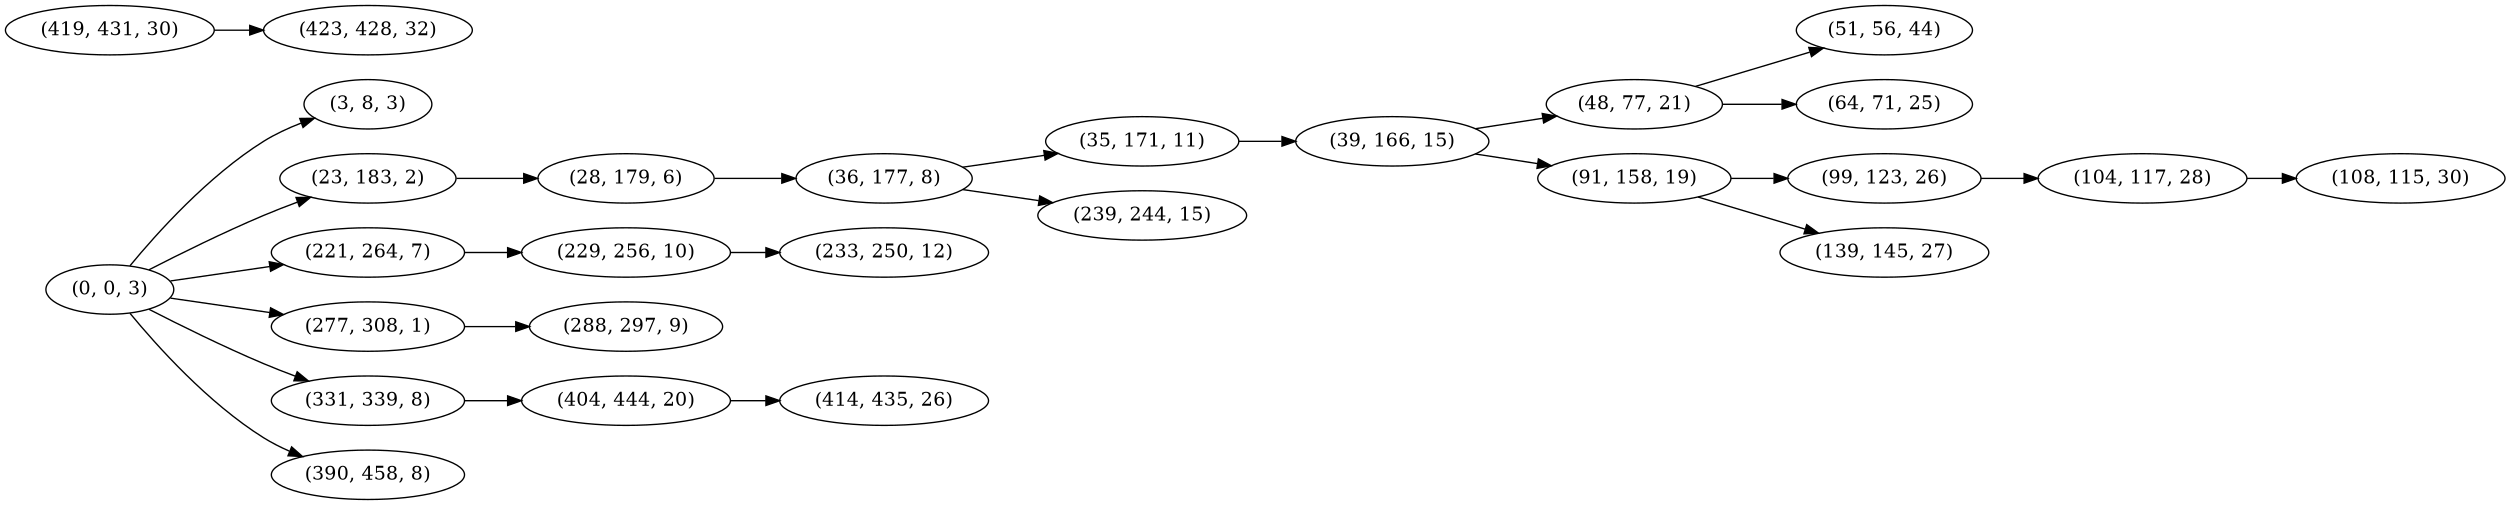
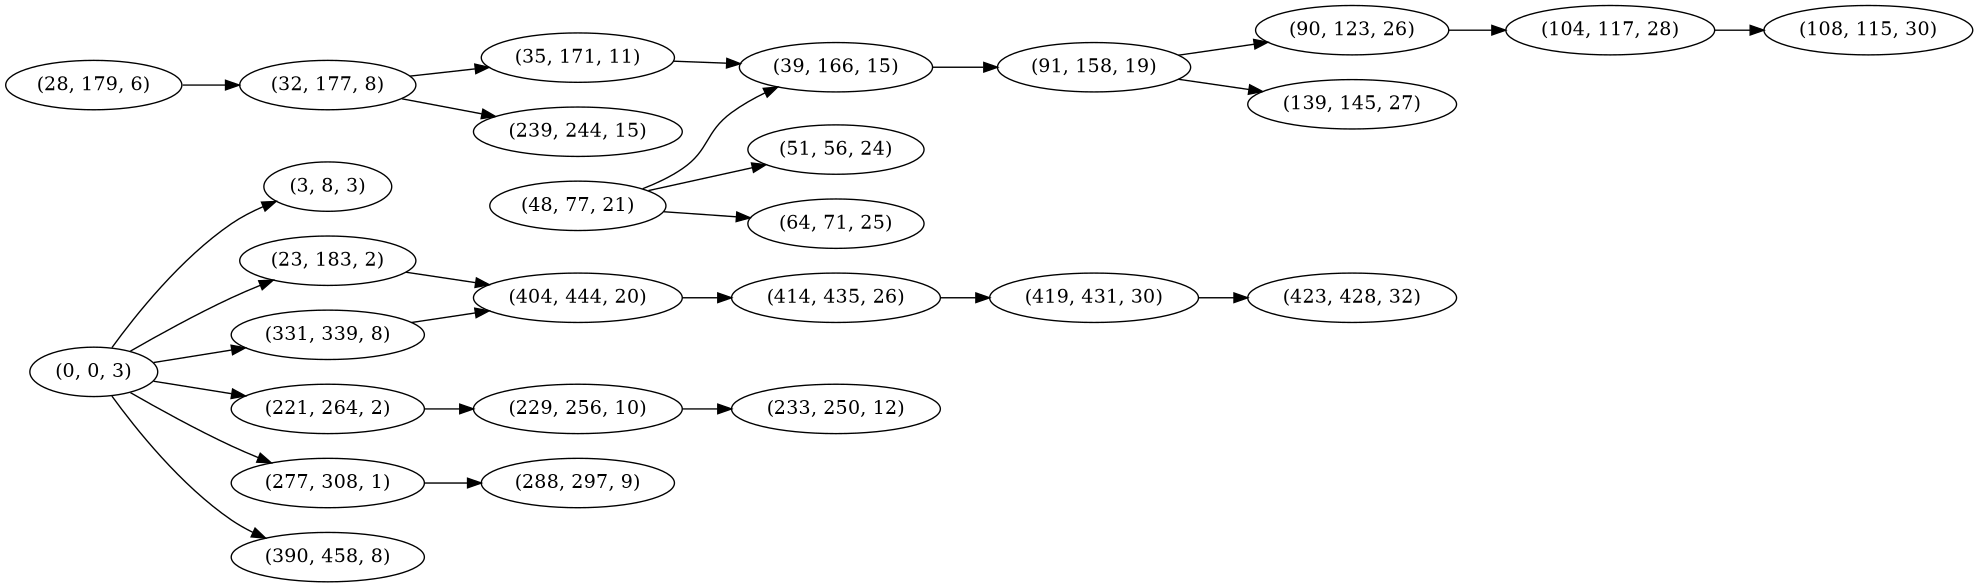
  digraph {
    rankdir=LR
    n1 [label="(0, 0, 3)"]
    "(3, 8, 3)"
    "(23, 183, 2)"
-   "(221, 264, 7)"
+   "(221, 264, 7)" [label="(221, 264, 2)"]
    "(277, 308, 1)"
    "(331, 339, 8)"
    "(390, 458, 8)"
    "(28, 179, 6)"
    "(229, 256, 10)"
    "(288, 297, 9)"
    "(404, 444, 20)"
-   "(32, 177, 8)" [label="(36, 177, 8)"]
+   "(32, 177, 8)"
    "(35, 171, 11)"
    "(239, 244, 15)"
    "(39, 166, 15)"
    "(48, 77, 21)"
    "(91, 158, 19)"
-   "(51, 56, 24)" [label="(51, 56, 44)"]
+   "(51, 56, 24)"
    "(64, 71, 25)"
-   "(99, 123, 26)"
+   "(99, 123, 26)" [label="(90, 123, 26)"]
    "(139, 145, 27)"
    "(104, 117, 28)"
    "(108, 115, 30)"
    "(233, 250, 12)"
    "(414, 435, 26)"
    "(419, 431, 30)"
    "(423, 428, 32)"
    n1 -> "(3, 8, 3)"
    n1 -> "(23, 183, 2)"
    n1 -> "(221, 264, 7)"
    n1 -> "(277, 308, 1)"
    n1 -> "(331, 339, 8)"
    n1 -> "(390, 458, 8)"
-   "(23, 183, 2)" -> "(28, 179, 6)"
+   "(23, 183, 2)" -> "(404, 444, 20)"
    "(221, 264, 7)" -> "(229, 256, 10)"
    "(277, 308, 1)" -> "(288, 297, 9)"
    "(331, 339, 8)" -> "(404, 444, 20)"
    "(28, 179, 6)" -> "(32, 177, 8)"
    "(229, 256, 10)" -> "(233, 250, 12)"
    "(404, 444, 20)" -> "(414, 435, 26)"
    "(32, 177, 8)" -> "(35, 171, 11)"
    "(32, 177, 8)" -> "(239, 244, 15)"
    "(35, 171, 11)" -> "(39, 166, 15)"
-   "(39, 166, 15)" -> "(48, 77, 21)"
+   "(48, 77, 21)" -> "(39, 166, 15)"
    "(39, 166, 15)" -> "(91, 158, 19)"
    "(48, 77, 21)" -> "(51, 56, 24)"
    "(48, 77, 21)" -> "(64, 71, 25)"
    "(91, 158, 19)" -> "(99, 123, 26)"
    "(91, 158, 19)" -> "(139, 145, 27)"
    "(99, 123, 26)" -> "(104, 117, 28)"
    "(104, 117, 28)" -> "(108, 115, 30)"
+   "(414, 435, 26)" -> "(419, 431, 30)"
    "(419, 431, 30)" -> "(423, 428, 32)"
  }
